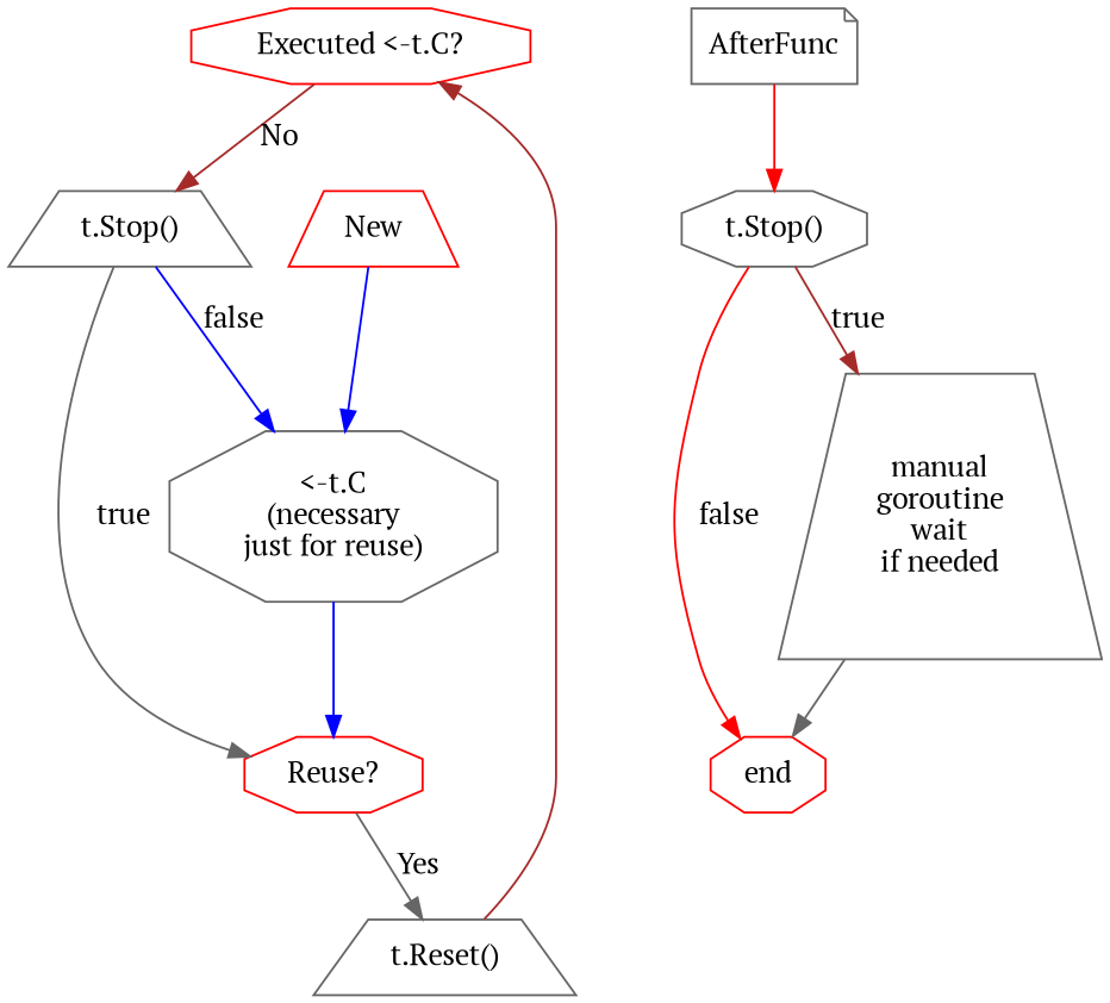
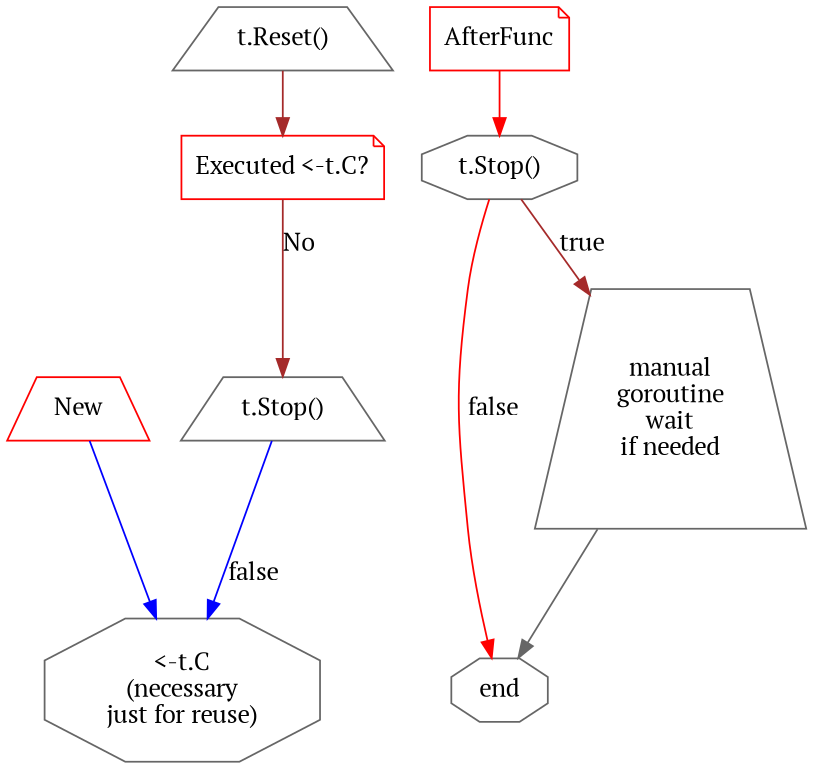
  digraph {
    fontname="PT Serif"
    node [color=gray40 fontname="PT Serif" shape=trapezium]
    edge [color=brown fontname="PT Serif"]
-   n1 [color=red label="Executed <-t.C?" shape=octagon]
+   n1 [color=red label="Executed <-t.C?" shape=note]
    n2 [label="t.Stop()"]
-   n3 [color=red label="Reuse?" shape=octagon]
    n4 [label="t.Reset()"]
    n5 [label="<-t.C\n(necessary\njust for reuse)" shape=octagon]
-   end [color=red shape=octagon]
+   end [shape=octagon]
    n7 [label="t.Stop()" shape=octagon]
    n8 [label="manual\ngoroutine\nwait\nif needed"]
-   AfterFunc [shape=note]
+   AfterFunc [color=red shape=note]
    New [color=red]
    n1 -> n2 [label=No]
-   n2 -> n3 [color=gray40 label=true]
    n2 -> n5 [color=blue label=false]
-   n3 -> n4 [color=gray40 label=Yes]
    n4 -> n1
-   n5 -> n3 [color=blue]
    n7 -> end [color=red label=false]
    n7 -> n8 [label=true]
    n8 -> end [color=gray40]
    AfterFunc -> n7 [color=red]
    New -> n5 [color=blue]
  }
